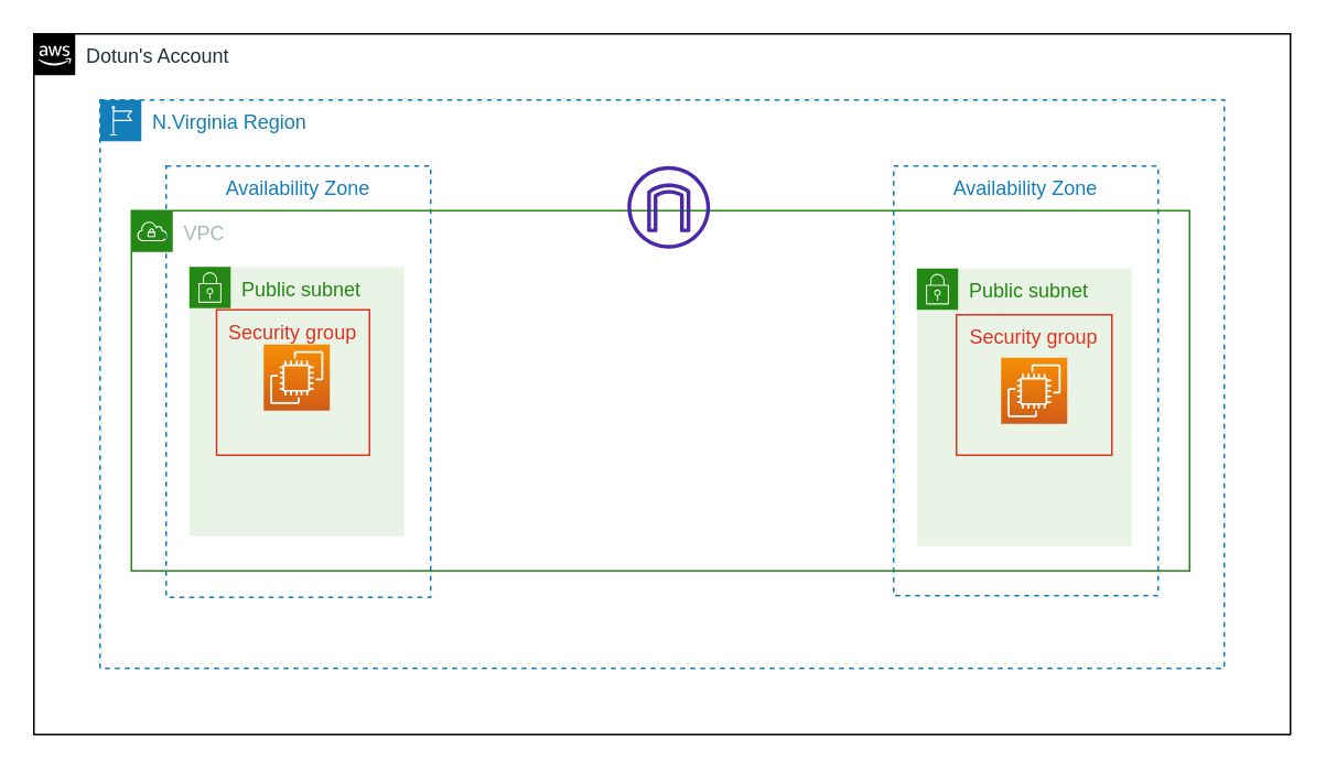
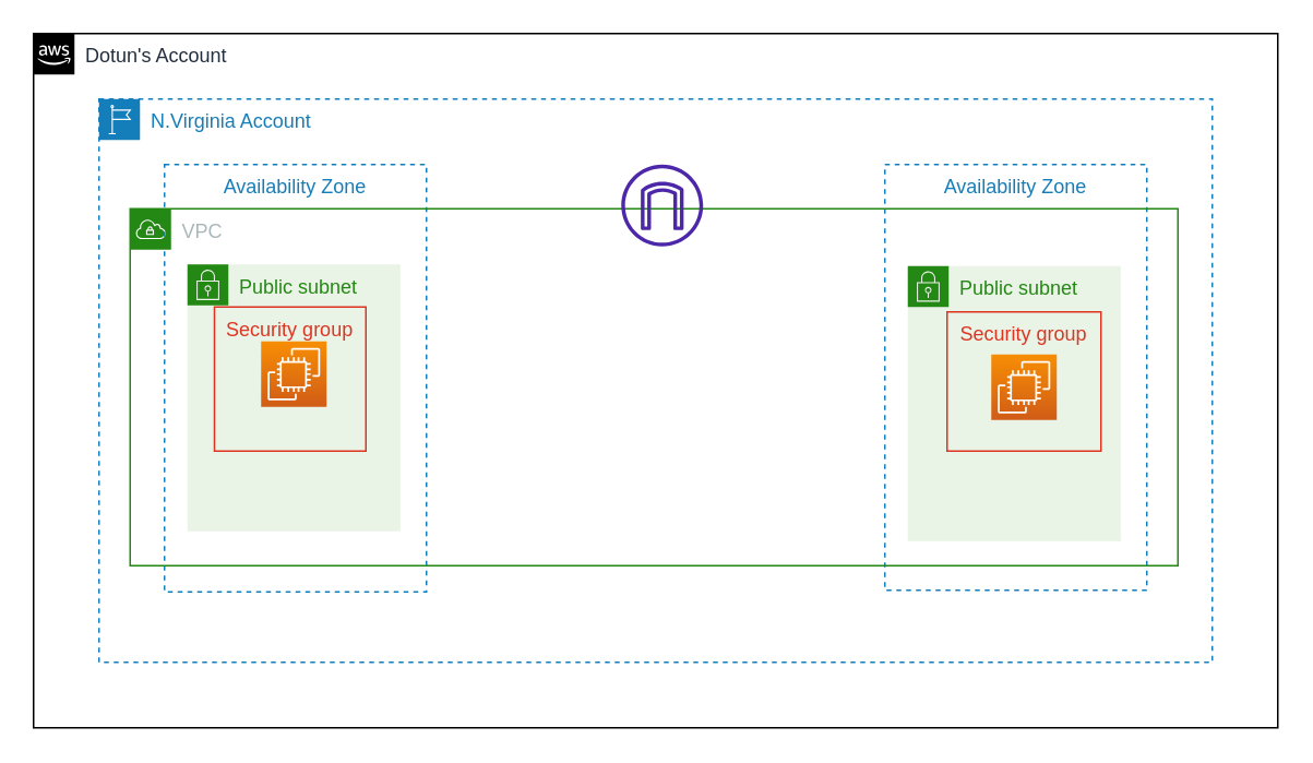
  <mxCell id="0" />
  <mxCell id="1" parent="0" />
  <mxCell id="2" value="Dotun's Account&lt;br&gt;" style="points=[[0,0],[0.25,0],[0.5,0],[0.75,0],[1,0],[1,0.25],[1,0.5],[1,0.75],[1,1],[0.75,1],[0.5,1],[0.25,1],[0,1],[0,0.75],[0,0.5],[0,0.25]];outlineConnect=0;gradientColor=none;html=1;whiteSpace=wrap;fontSize=12;fontStyle=0;container=1;pointerEvents=0;collapsible=0;recursiveResize=0;shape=mxgraph.aws4.group;grIcon=mxgraph.aws4.group_aws_cloud_alt;strokeColor=default;fillColor=none;verticalAlign=top;align=left;spacingLeft=30;fontColor=#232F3E;dashed=0;" parent="1" vertex="1"><mxGeometry x="20" y="20" width="760" height="424" as="geometry" /></mxCell>
- <mxCell id="3" value="N.Virginia Region" style="points=[[0,0],[0.25,0],[0.5,0],[0.75,0],[1,0],[1,0.25],[1,0.5],[1,0.75],[1,1],[0.75,1],[0.5,1],[0.25,1],[0,1],[0,0.75],[0,0.5],[0,0.25]];outlineConnect=0;gradientColor=none;html=1;whiteSpace=wrap;fontSize=12;fontStyle=0;container=1;pointerEvents=0;collapsible=0;recursiveResize=0;shape=mxgraph.aws4.group;grIcon=mxgraph.aws4.group_region;strokeColor=#147EBA;fillColor=none;verticalAlign=top;align=left;spacingLeft=30;fontColor=#147EBA;dashed=1;" parent="1" vertex="1"><mxGeometry x="60" y="60" width="680" height="344" as="geometry" /></mxCell>
+ <mxCell id="3" value="N.Virginia Account" style="points=[[0,0],[0.25,0],[0.5,0],[0.75,0],[1,0],[1,0.25],[1,0.5],[1,0.75],[1,1],[0.75,1],[0.5,1],[0.25,1],[0,1],[0,0.75],[0,0.5],[0,0.25]];outlineConnect=0;gradientColor=none;html=1;whiteSpace=wrap;fontSize=12;fontStyle=0;container=1;pointerEvents=0;collapsible=0;recursiveResize=0;shape=mxgraph.aws4.group;grIcon=mxgraph.aws4.group_region;strokeColor=#147EBA;fillColor=none;verticalAlign=top;align=left;spacingLeft=30;fontColor=#147EBA;dashed=1;" parent="1" vertex="1"><mxGeometry x="60" y="60" width="680" height="344" as="geometry" /></mxCell>
  <mxCell id="4" value="Availability Zone" style="fillColor=none;strokeColor=#147EBA;dashed=1;verticalAlign=top;fontStyle=0;fontColor=#147EBA;" parent="3" vertex="1"><mxGeometry x="40" y="40" width="160" height="261" as="geometry" /></mxCell>
  <mxCell id="5" value="Availability Zone" style="fillColor=none;strokeColor=#147EBA;dashed=1;verticalAlign=top;fontStyle=0;fontColor=#147EBA;" parent="3" vertex="1"><mxGeometry x="480" y="40" width="160" height="260" as="geometry" /></mxCell>
  <mxCell id="6" value="VPC" style="points=[[0,0],[0.25,0],[0.5,0],[0.75,0],[1,0],[1,0.25],[1,0.5],[1,0.75],[1,1],[0.75,1],[0.5,1],[0.25,1],[0,1],[0,0.75],[0,0.5],[0,0.25]];outlineConnect=0;gradientColor=none;html=1;whiteSpace=wrap;fontSize=12;fontStyle=0;container=1;pointerEvents=0;collapsible=0;recursiveResize=0;shape=mxgraph.aws4.group;grIcon=mxgraph.aws4.group_vpc;strokeColor=#248814;fillColor=none;verticalAlign=top;align=left;spacingLeft=30;fontColor=#AAB7B8;dashed=0;" parent="3" vertex="1"><mxGeometry x="19" y="67" width="640" height="218" as="geometry" /></mxCell>
  <mxCell id="7" value="Public subnet" style="points=[[0,0],[0.25,0],[0.5,0],[0.75,0],[1,0],[1,0.25],[1,0.5],[1,0.75],[1,1],[0.75,1],[0.5,1],[0.25,1],[0,1],[0,0.75],[0,0.5],[0,0.25]];outlineConnect=0;gradientColor=none;html=1;whiteSpace=wrap;fontSize=12;fontStyle=0;container=1;pointerEvents=0;collapsible=0;recursiveResize=0;shape=mxgraph.aws4.group;grIcon=mxgraph.aws4.group_security_group;grStroke=0;strokeColor=#248814;fillColor=#E9F3E6;verticalAlign=top;align=left;spacingLeft=30;fontColor=#248814;dashed=0;" parent="6" vertex="1"><mxGeometry x="35" y="34" width="130" height="163" as="geometry" /></mxCell>
  <mxCell id="8" value="" style="sketch=0;points=[[0,0,0],[0.25,0,0],[0.5,0,0],[0.75,0,0],[1,0,0],[0,1,0],[0.25,1,0],[0.5,1,0],[0.75,1,0],[1,1,0],[0,0.25,0],[0,0.5,0],[0,0.75,0],[1,0.25,0],[1,0.5,0],[1,0.75,0]];outlineConnect=0;fontColor=#232F3E;gradientColor=#F78E04;gradientDirection=north;fillColor=#D05C17;strokeColor=#ffffff;dashed=0;verticalLabelPosition=bottom;verticalAlign=top;align=center;html=1;fontSize=12;fontStyle=0;aspect=fixed;shape=mxgraph.aws4.resourceIcon;resIcon=mxgraph.aws4.ec2;" parent="7" vertex="1"><mxGeometry x="45" y="47" width="40" height="40" as="geometry" /></mxCell>
  <mxCell id="9" value="Security group" style="fillColor=none;strokeColor=#DD3522;verticalAlign=top;fontStyle=0;fontColor=#DD3522;" parent="7" vertex="1"><mxGeometry x="16.5" y="26" width="92.5" height="88" as="geometry" /></mxCell>
  <mxCell id="10" value="Public subnet" style="points=[[0,0],[0.25,0],[0.5,0],[0.75,0],[1,0],[1,0.25],[1,0.5],[1,0.75],[1,1],[0.75,1],[0.5,1],[0.25,1],[0,1],[0,0.75],[0,0.5],[0,0.25]];outlineConnect=0;gradientColor=none;html=1;whiteSpace=wrap;fontSize=12;fontStyle=0;container=1;pointerEvents=0;collapsible=0;recursiveResize=0;shape=mxgraph.aws4.group;grIcon=mxgraph.aws4.group_security_group;grStroke=0;strokeColor=#248814;fillColor=#E9F3E6;verticalAlign=top;align=left;spacingLeft=30;fontColor=#248814;dashed=0;" parent="6" vertex="1"><mxGeometry x="475" y="35" width="130" height="168" as="geometry" /></mxCell>
  <mxCell id="11" value="" style="sketch=0;points=[[0,0,0],[0.25,0,0],[0.5,0,0],[0.75,0,0],[1,0,0],[0,1,0],[0.25,1,0],[0.5,1,0],[0.75,1,0],[1,1,0],[0,0.25,0],[0,0.5,0],[0,0.75,0],[1,0.25,0],[1,0.5,0],[1,0.75,0]];outlineConnect=0;fontColor=#232F3E;gradientColor=#F78E04;gradientDirection=north;fillColor=#D05C17;strokeColor=#ffffff;dashed=0;verticalLabelPosition=bottom;verticalAlign=top;align=center;html=1;fontSize=12;fontStyle=0;aspect=fixed;shape=mxgraph.aws4.resourceIcon;resIcon=mxgraph.aws4.ec2;" parent="10" vertex="1"><mxGeometry x="51" y="54" width="40" height="40" as="geometry" /></mxCell>
  <mxCell id="12" value="Security group" style="fillColor=none;strokeColor=#DD3522;verticalAlign=top;fontStyle=0;fontColor=#DD3522;" parent="10" vertex="1"><mxGeometry x="24" y="28" width="94" height="85" as="geometry" /></mxCell>
  <mxCell id="13" value="" style="sketch=0;outlineConnect=0;fontColor=#232F3E;gradientColor=none;fillColor=#4D27AA;strokeColor=none;dashed=0;verticalLabelPosition=bottom;verticalAlign=top;align=center;html=1;fontSize=12;fontStyle=0;aspect=fixed;pointerEvents=1;shape=mxgraph.aws4.internet_gateway;" parent="3" vertex="1"><mxGeometry x="319" y="40" width="50" height="50" as="geometry" /></mxCell>
